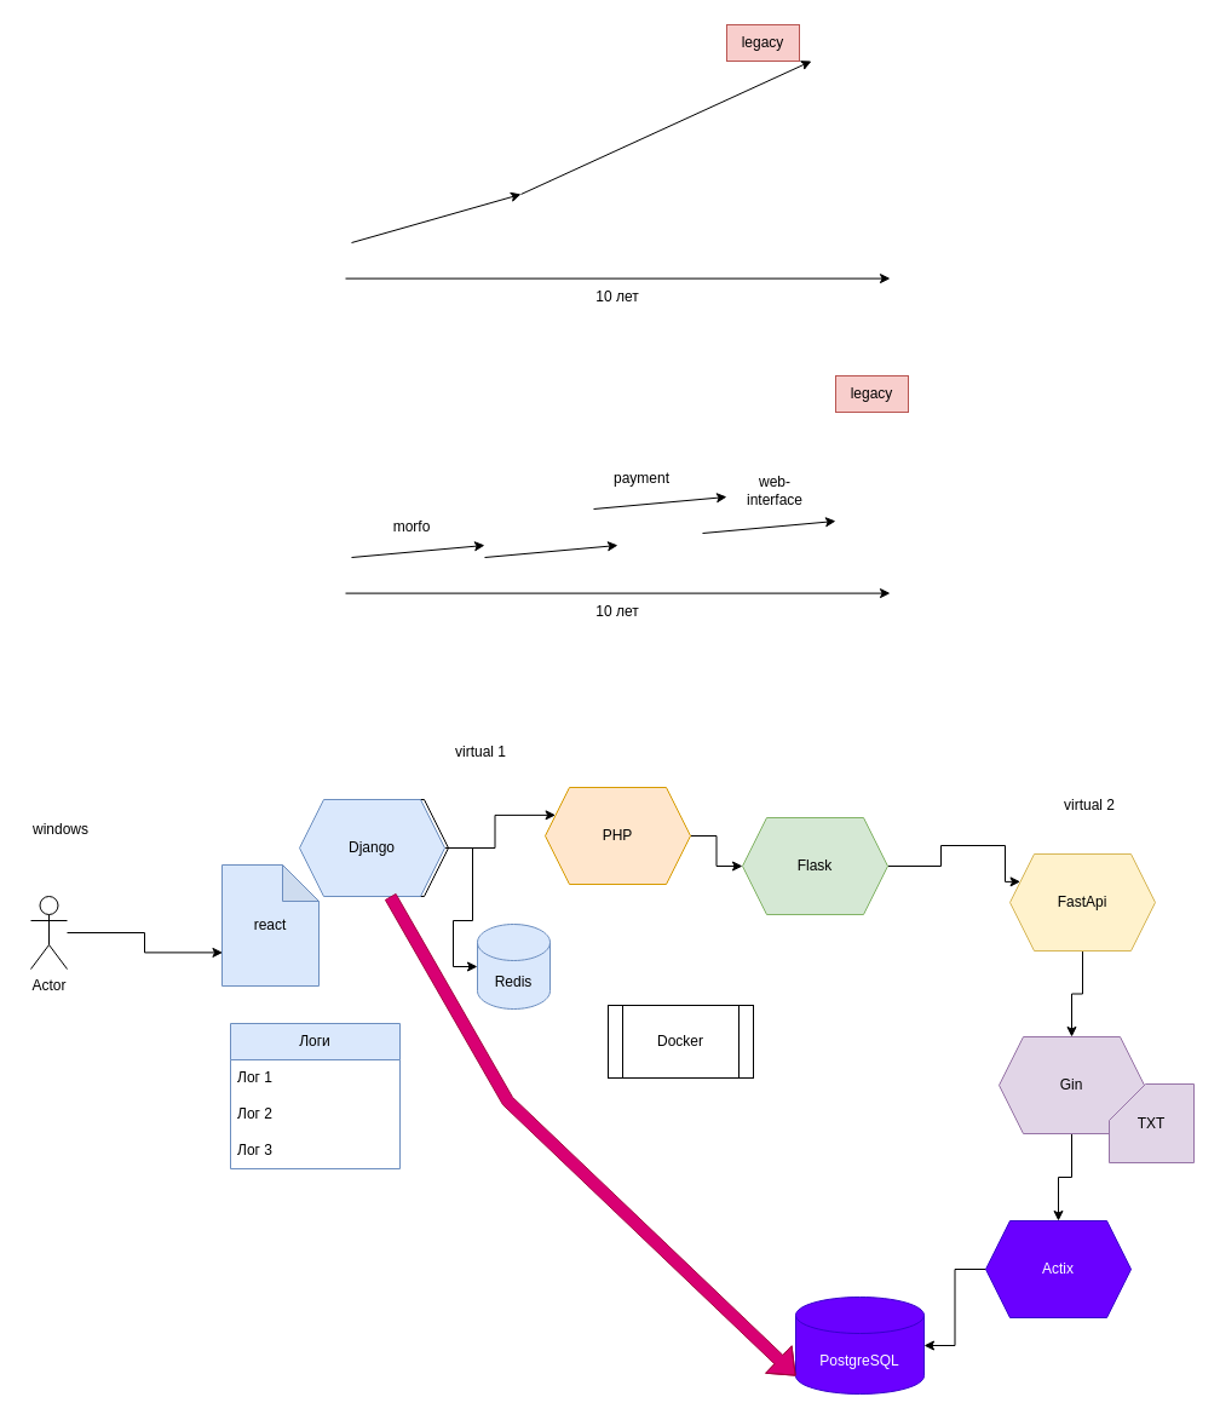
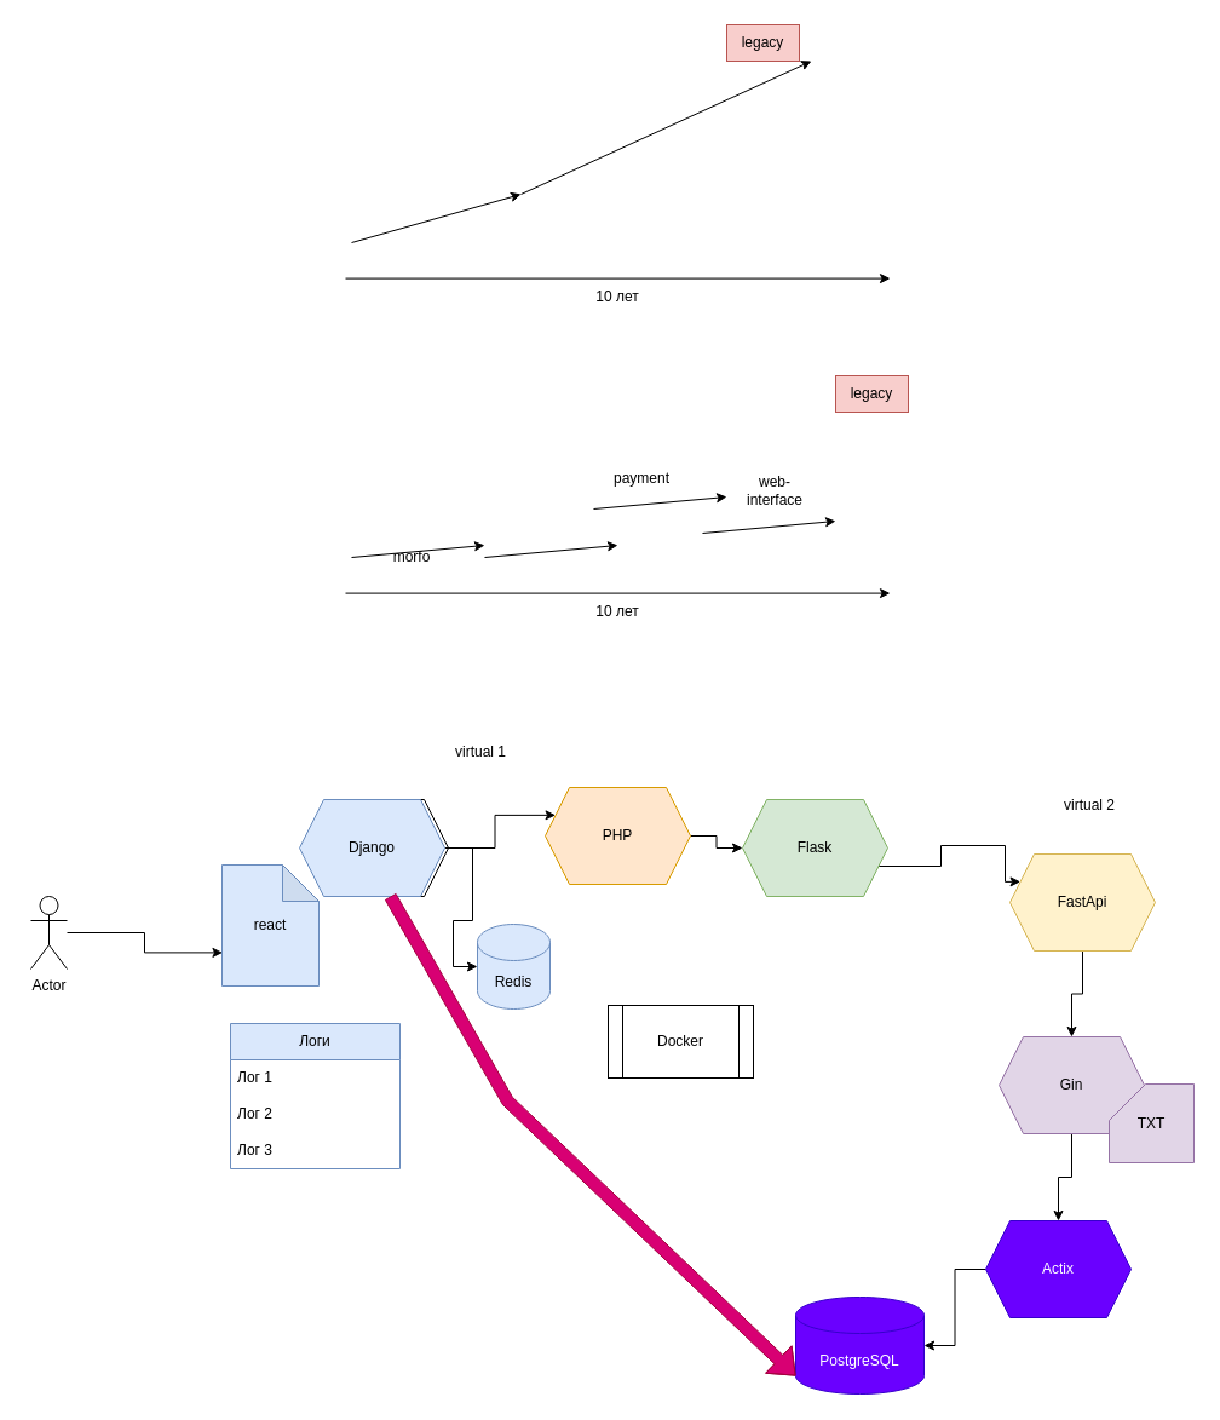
  <mxCell id="0" />
  <mxCell id="1" parent="0" />
  <mxCell id="2" value="10 лет" style="text;html=1;strokeColor=none;fillColor=none;align=center;verticalAlign=middle;whiteSpace=wrap;rounded=0;" vertex="1" parent="1"><mxGeometry x="480" y="230" width="60" height="30" as="geometry" /></mxCell>
  <mxCell id="3" value="" style="endArrow=classic;html=1;rounded=0;" edge="1" parent="1"><mxGeometry width="50" height="50" relative="1" as="geometry"><mxPoint x="285" y="229.6" as="sourcePoint" /><mxPoint x="735" y="229.6" as="targetPoint" /></mxGeometry></mxCell>
  <mxCell id="4" value="" style="endArrow=classic;html=1;rounded=0;" edge="1" parent="1"><mxGeometry width="50" height="50" relative="1" as="geometry"><mxPoint x="290" y="200" as="sourcePoint" /><mxPoint x="430" y="160" as="targetPoint" /></mxGeometry></mxCell>
  <mxCell id="5" value="" style="endArrow=classic;html=1;rounded=0;" edge="1" parent="1"><mxGeometry width="50" height="50" relative="1" as="geometry"><mxPoint x="430" y="160" as="sourcePoint" /><mxPoint x="670" y="50" as="targetPoint" /></mxGeometry></mxCell>
  <mxCell id="6" value="legacy" style="text;html=1;strokeColor=#b85450;fillColor=#f8cecc;align=center;verticalAlign=middle;whiteSpace=wrap;rounded=0;" vertex="1" parent="1"><mxGeometry x="600" y="20" width="60" height="30" as="geometry" /></mxCell>
  <mxCell id="7" value="10 лет" style="text;html=1;strokeColor=none;fillColor=none;align=center;verticalAlign=middle;whiteSpace=wrap;rounded=0;" vertex="1" parent="1"><mxGeometry x="480" y="490" width="60" height="30" as="geometry" /></mxCell>
  <mxCell id="8" value="" style="endArrow=classic;html=1;rounded=0;" edge="1" parent="1"><mxGeometry width="50" height="50" relative="1" as="geometry"><mxPoint x="285" y="489.6" as="sourcePoint" /><mxPoint x="735" y="489.6" as="targetPoint" /></mxGeometry></mxCell>
  <mxCell id="9" value="" style="endArrow=classic;html=1;rounded=0;" edge="1" parent="1"><mxGeometry width="50" height="50" relative="1" as="geometry"><mxPoint x="290" y="460" as="sourcePoint" /><mxPoint x="400" y="450" as="targetPoint" /></mxGeometry></mxCell>
  <mxCell id="10" value="legacy" style="text;html=1;strokeColor=#b85450;fillColor=#f8cecc;align=center;verticalAlign=middle;whiteSpace=wrap;rounded=0;" vertex="1" parent="1"><mxGeometry x="690" y="310" width="60" height="30" as="geometry" /></mxCell>
  <mxCell id="11" value="" style="endArrow=classic;html=1;rounded=0;" edge="1" parent="1"><mxGeometry width="50" height="50" relative="1" as="geometry"><mxPoint x="400" y="460" as="sourcePoint" /><mxPoint x="510" y="450" as="targetPoint" /></mxGeometry></mxCell>
  <mxCell id="12" value="" style="endArrow=classic;html=1;rounded=0;" edge="1" parent="1"><mxGeometry width="50" height="50" relative="1" as="geometry"><mxPoint x="490" y="420" as="sourcePoint" /><mxPoint x="600" y="410" as="targetPoint" /></mxGeometry></mxCell>
  <mxCell id="13" value="" style="endArrow=classic;html=1;rounded=0;" edge="1" parent="1"><mxGeometry width="50" height="50" relative="1" as="geometry"><mxPoint x="580" y="440" as="sourcePoint" /><mxPoint x="690" y="430" as="targetPoint" /></mxGeometry></mxCell>
  <mxCell id="14" value="payment" style="text;html=1;strokeColor=none;fillColor=none;align=center;verticalAlign=middle;whiteSpace=wrap;rounded=0;" vertex="1" parent="1"><mxGeometry x="500" y="380" width="60" height="30" as="geometry" /></mxCell>
- <mxCell id="15" value="morfo" style="text;html=1;strokeColor=none;fillColor=none;align=center;verticalAlign=middle;whiteSpace=wrap;rounded=0;" vertex="1" parent="1"><mxGeometry x="310" y="420" width="60" height="30" as="geometry" /></mxCell>
+ <mxCell id="15" value="morfo" style="text;html=1;strokeColor=none;fillColor=none;align=center;verticalAlign=middle;whiteSpace=wrap;rounded=0;" vertex="1" parent="1"><mxGeometry x="310" y="445" width="60" height="30" as="geometry" /></mxCell>
  <mxCell id="16" value="web-interface" style="text;html=1;strokeColor=none;fillColor=none;align=center;verticalAlign=middle;whiteSpace=wrap;rounded=0;" vertex="1" parent="1"><mxGeometry x="610" y="390" width="60" height="30" as="geometry" /></mxCell>
  <mxCell id="17" style="edgeStyle=orthogonalEdgeStyle;rounded=0;orthogonalLoop=1;jettySize=auto;html=1;entryX=0;entryY=0.5;entryDx=0;entryDy=0;entryPerimeter=0;" edge="1" parent="1" source="18" target="28"><mxGeometry relative="1" as="geometry" /></mxCell>
  <mxCell id="18" value="Django" style="shape=hexagon;perimeter=hexagonPerimeter2;whiteSpace=wrap;html=1;fixedSize=1;" vertex="1" parent="1"><mxGeometry x="250" y="660" width="120" height="80" as="geometry" /></mxCell>
  <mxCell id="19" style="edgeStyle=orthogonalEdgeStyle;rounded=0;orthogonalLoop=1;jettySize=auto;html=1;entryX=0;entryY=0.25;entryDx=0;entryDy=0;" edge="1" parent="1" source="20" target="22"><mxGeometry relative="1" as="geometry"><Array as="points"><mxPoint x="777" y="715" /><mxPoint x="777" y="698" /><mxPoint x="830" y="698" /></Array></mxGeometry></mxCell>
- <mxCell id="20" value="Flask" style="shape=hexagon;perimeter=hexagonPerimeter2;whiteSpace=wrap;html=1;fixedSize=1;fillColor=#d5e8d4;strokeColor=#82b366;" vertex="1" parent="1"><mxGeometry x="613" y="675" width="120" height="80" as="geometry" /></mxCell>
+ <mxCell id="20" value="Flask" style="shape=hexagon;perimeter=hexagonPerimeter2;whiteSpace=wrap;html=1;fixedSize=1;fillColor=#d5e8d4;strokeColor=#82b366;" vertex="1" parent="1"><mxGeometry x="613" y="660" width="120" height="80" as="geometry" /></mxCell>
  <mxCell id="21" style="edgeStyle=orthogonalEdgeStyle;rounded=0;orthogonalLoop=1;jettySize=auto;html=1;" edge="1" parent="1" source="22" target="24"><mxGeometry relative="1" as="geometry" /></mxCell>
  <mxCell id="22" value="FastApi" style="shape=hexagon;perimeter=hexagonPerimeter2;whiteSpace=wrap;html=1;fixedSize=1;fillColor=#fff2cc;strokeColor=#d6b656;" vertex="1" parent="1"><mxGeometry x="834" y="705" width="120" height="80" as="geometry" /></mxCell>
  <mxCell id="23" style="edgeStyle=orthogonalEdgeStyle;rounded=0;orthogonalLoop=1;jettySize=auto;html=1;" edge="1" parent="1" source="24" target="44"><mxGeometry relative="1" as="geometry" /></mxCell>
  <mxCell id="24" value="Gin" style="shape=hexagon;perimeter=hexagonPerimeter2;whiteSpace=wrap;html=1;fixedSize=1;fillColor=#e1d5e7;strokeColor=#9673a6;" vertex="1" parent="1"><mxGeometry x="825" y="856" width="120" height="80" as="geometry" /></mxCell>
  <mxCell id="25" style="edgeStyle=orthogonalEdgeStyle;rounded=0;orthogonalLoop=1;jettySize=auto;html=1;" edge="1" parent="1" source="26" target="20"><mxGeometry relative="1" as="geometry" /></mxCell>
  <mxCell id="26" value="PHP" style="shape=hexagon;perimeter=hexagonPerimeter2;whiteSpace=wrap;html=1;fixedSize=1;fillColor=#ffe6cc;strokeColor=#d79b00;" vertex="1" parent="1"><mxGeometry x="450" y="650" width="120" height="80" as="geometry" /></mxCell>
  <mxCell id="27" value="PostgreSQL" style="shape=cylinder3;whiteSpace=wrap;html=1;boundedLbl=1;backgroundOutline=1;size=15;fillColor=#6a00ff;strokeColor=#3700CC;fontColor=#ffffff;" vertex="1" parent="1"><mxGeometry x="657" y="1071" width="106" height="80" as="geometry" /></mxCell>
  <mxCell id="28" value="Redis" style="shape=cylinder3;whiteSpace=wrap;html=1;boundedLbl=1;backgroundOutline=1;size=15;fillColor=#dae8fc;strokeColor=#6c8ebf;" vertex="1" parent="1"><mxGeometry x="394" y="763" width="60" height="70" as="geometry" /></mxCell>
  <mxCell id="29" value="TXT" style="shape=card;whiteSpace=wrap;html=1;fillColor=#e1d5e7;strokeColor=#9673a6;" vertex="1" parent="1"><mxGeometry x="916" y="895" width="70" height="65" as="geometry" /></mxCell>
  <mxCell id="30" value="react" style="shape=note;whiteSpace=wrap;html=1;backgroundOutline=1;darkOpacity=0.05;fillColor=#dae8fc;strokeColor=#6c8ebf;" vertex="1" parent="1"><mxGeometry x="183" y="714" width="80" height="100" as="geometry" /></mxCell>
  <mxCell id="31" value="Логи" style="swimlane;fontStyle=0;childLayout=stackLayout;horizontal=1;startSize=30;horizontalStack=0;resizeParent=1;resizeParentMax=0;resizeLast=0;collapsible=1;marginBottom=0;whiteSpace=wrap;html=1;fillColor=#dae8fc;strokeColor=#6c8ebf;" vertex="1" parent="1"><mxGeometry x="190" y="845" width="140" height="120" as="geometry" /></mxCell>
  <mxCell id="32" value="Лог 1" style="text;strokeColor=none;fillColor=none;align=left;verticalAlign=middle;spacingLeft=4;spacingRight=4;overflow=hidden;points=[[0,0.5],[1,0.5]];portConstraint=eastwest;rotatable=0;whiteSpace=wrap;html=1;" vertex="1" parent="31"><mxGeometry y="30" width="140" height="30" as="geometry" /></mxCell>
  <mxCell id="33" value="Лог 2" style="text;strokeColor=none;fillColor=none;align=left;verticalAlign=middle;spacingLeft=4;spacingRight=4;overflow=hidden;points=[[0,0.5],[1,0.5]];portConstraint=eastwest;rotatable=0;whiteSpace=wrap;html=1;" vertex="1" parent="31"><mxGeometry y="60" width="140" height="30" as="geometry" /></mxCell>
  <mxCell id="34" value="Лог 3" style="text;strokeColor=none;fillColor=none;align=left;verticalAlign=middle;spacingLeft=4;spacingRight=4;overflow=hidden;points=[[0,0.5],[1,0.5]];portConstraint=eastwest;rotatable=0;whiteSpace=wrap;html=1;" vertex="1" parent="31"><mxGeometry y="90" width="140" height="30" as="geometry" /></mxCell>
  <mxCell id="35" style="edgeStyle=orthogonalEdgeStyle;rounded=0;orthogonalLoop=1;jettySize=auto;html=1;entryX=0;entryY=0.25;entryDx=0;entryDy=0;" edge="1" parent="1" source="36" target="26"><mxGeometry relative="1" as="geometry" /></mxCell>
  <mxCell id="36" value="Django" style="shape=hexagon;perimeter=hexagonPerimeter2;whiteSpace=wrap;html=1;fixedSize=1;fillColor=#dae8fc;strokeColor=#6c8ebf;" vertex="1" parent="1"><mxGeometry x="247" y="660" width="120" height="80" as="geometry" /></mxCell>
- <mxCell id="37" value="windows" style="text;html=1;strokeColor=none;fillColor=none;align=center;verticalAlign=middle;whiteSpace=wrap;rounded=0;" vertex="1" parent="1"><mxGeometry x="20" y="670" width="60" height="30" as="geometry" /></mxCell>
  <mxCell id="38" style="edgeStyle=orthogonalEdgeStyle;rounded=0;orthogonalLoop=1;jettySize=auto;html=1;entryX=0.006;entryY=0.724;entryDx=0;entryDy=0;entryPerimeter=0;" edge="1" parent="1" source="39" target="30"><mxGeometry relative="1" as="geometry" /></mxCell>
  <mxCell id="39" value="Actor" style="shape=umlActor;verticalLabelPosition=bottom;verticalAlign=top;html=1;outlineConnect=0;" vertex="1" parent="1"><mxGeometry x="25" y="740" width="30" height="60" as="geometry" /></mxCell>
  <mxCell id="40" value="virtual 1" style="text;html=1;strokeColor=none;fillColor=none;align=center;verticalAlign=middle;whiteSpace=wrap;rounded=0;" vertex="1" parent="1"><mxGeometry x="367" y="606" width="60" height="30" as="geometry" /></mxCell>
  <mxCell id="41" value="virtual 2" style="text;html=1;strokeColor=none;fillColor=none;align=center;verticalAlign=middle;whiteSpace=wrap;rounded=0;" vertex="1" parent="1"><mxGeometry x="870" y="650" width="60" height="30" as="geometry" /></mxCell>
  <mxCell id="42" value="" style="shape=flexArrow;endArrow=classic;html=1;rounded=0;exitX=0.625;exitY=1;exitDx=0;exitDy=0;entryX=0;entryY=1;entryDx=0;entryDy=-15;entryPerimeter=0;fillColor=#d80073;strokeColor=#A50040;" edge="1" parent="1" source="36" target="27"><mxGeometry width="50" height="50" relative="1" as="geometry"><mxPoint x="423" y="882" as="sourcePoint" /><mxPoint x="473" y="832" as="targetPoint" /><Array as="points"><mxPoint x="419" y="909" /></Array></mxGeometry></mxCell>
  <mxCell id="43" style="edgeStyle=orthogonalEdgeStyle;rounded=0;orthogonalLoop=1;jettySize=auto;html=1;" edge="1" parent="1" source="44" target="27"><mxGeometry relative="1" as="geometry" /></mxCell>
  <mxCell id="44" value="Actix" style="shape=hexagon;perimeter=hexagonPerimeter2;whiteSpace=wrap;html=1;fixedSize=1;fillColor=#6a00ff;strokeColor=#3700CC;fontColor=#ffffff;" vertex="1" parent="1"><mxGeometry x="814" y="1008" width="120" height="80" as="geometry" /></mxCell>
  <mxCell id="45" value="Docker" style="shape=process;whiteSpace=wrap;html=1;backgroundOutline=1;" vertex="1" parent="1"><mxGeometry x="502" y="830" width="120" height="60" as="geometry" /></mxCell>
